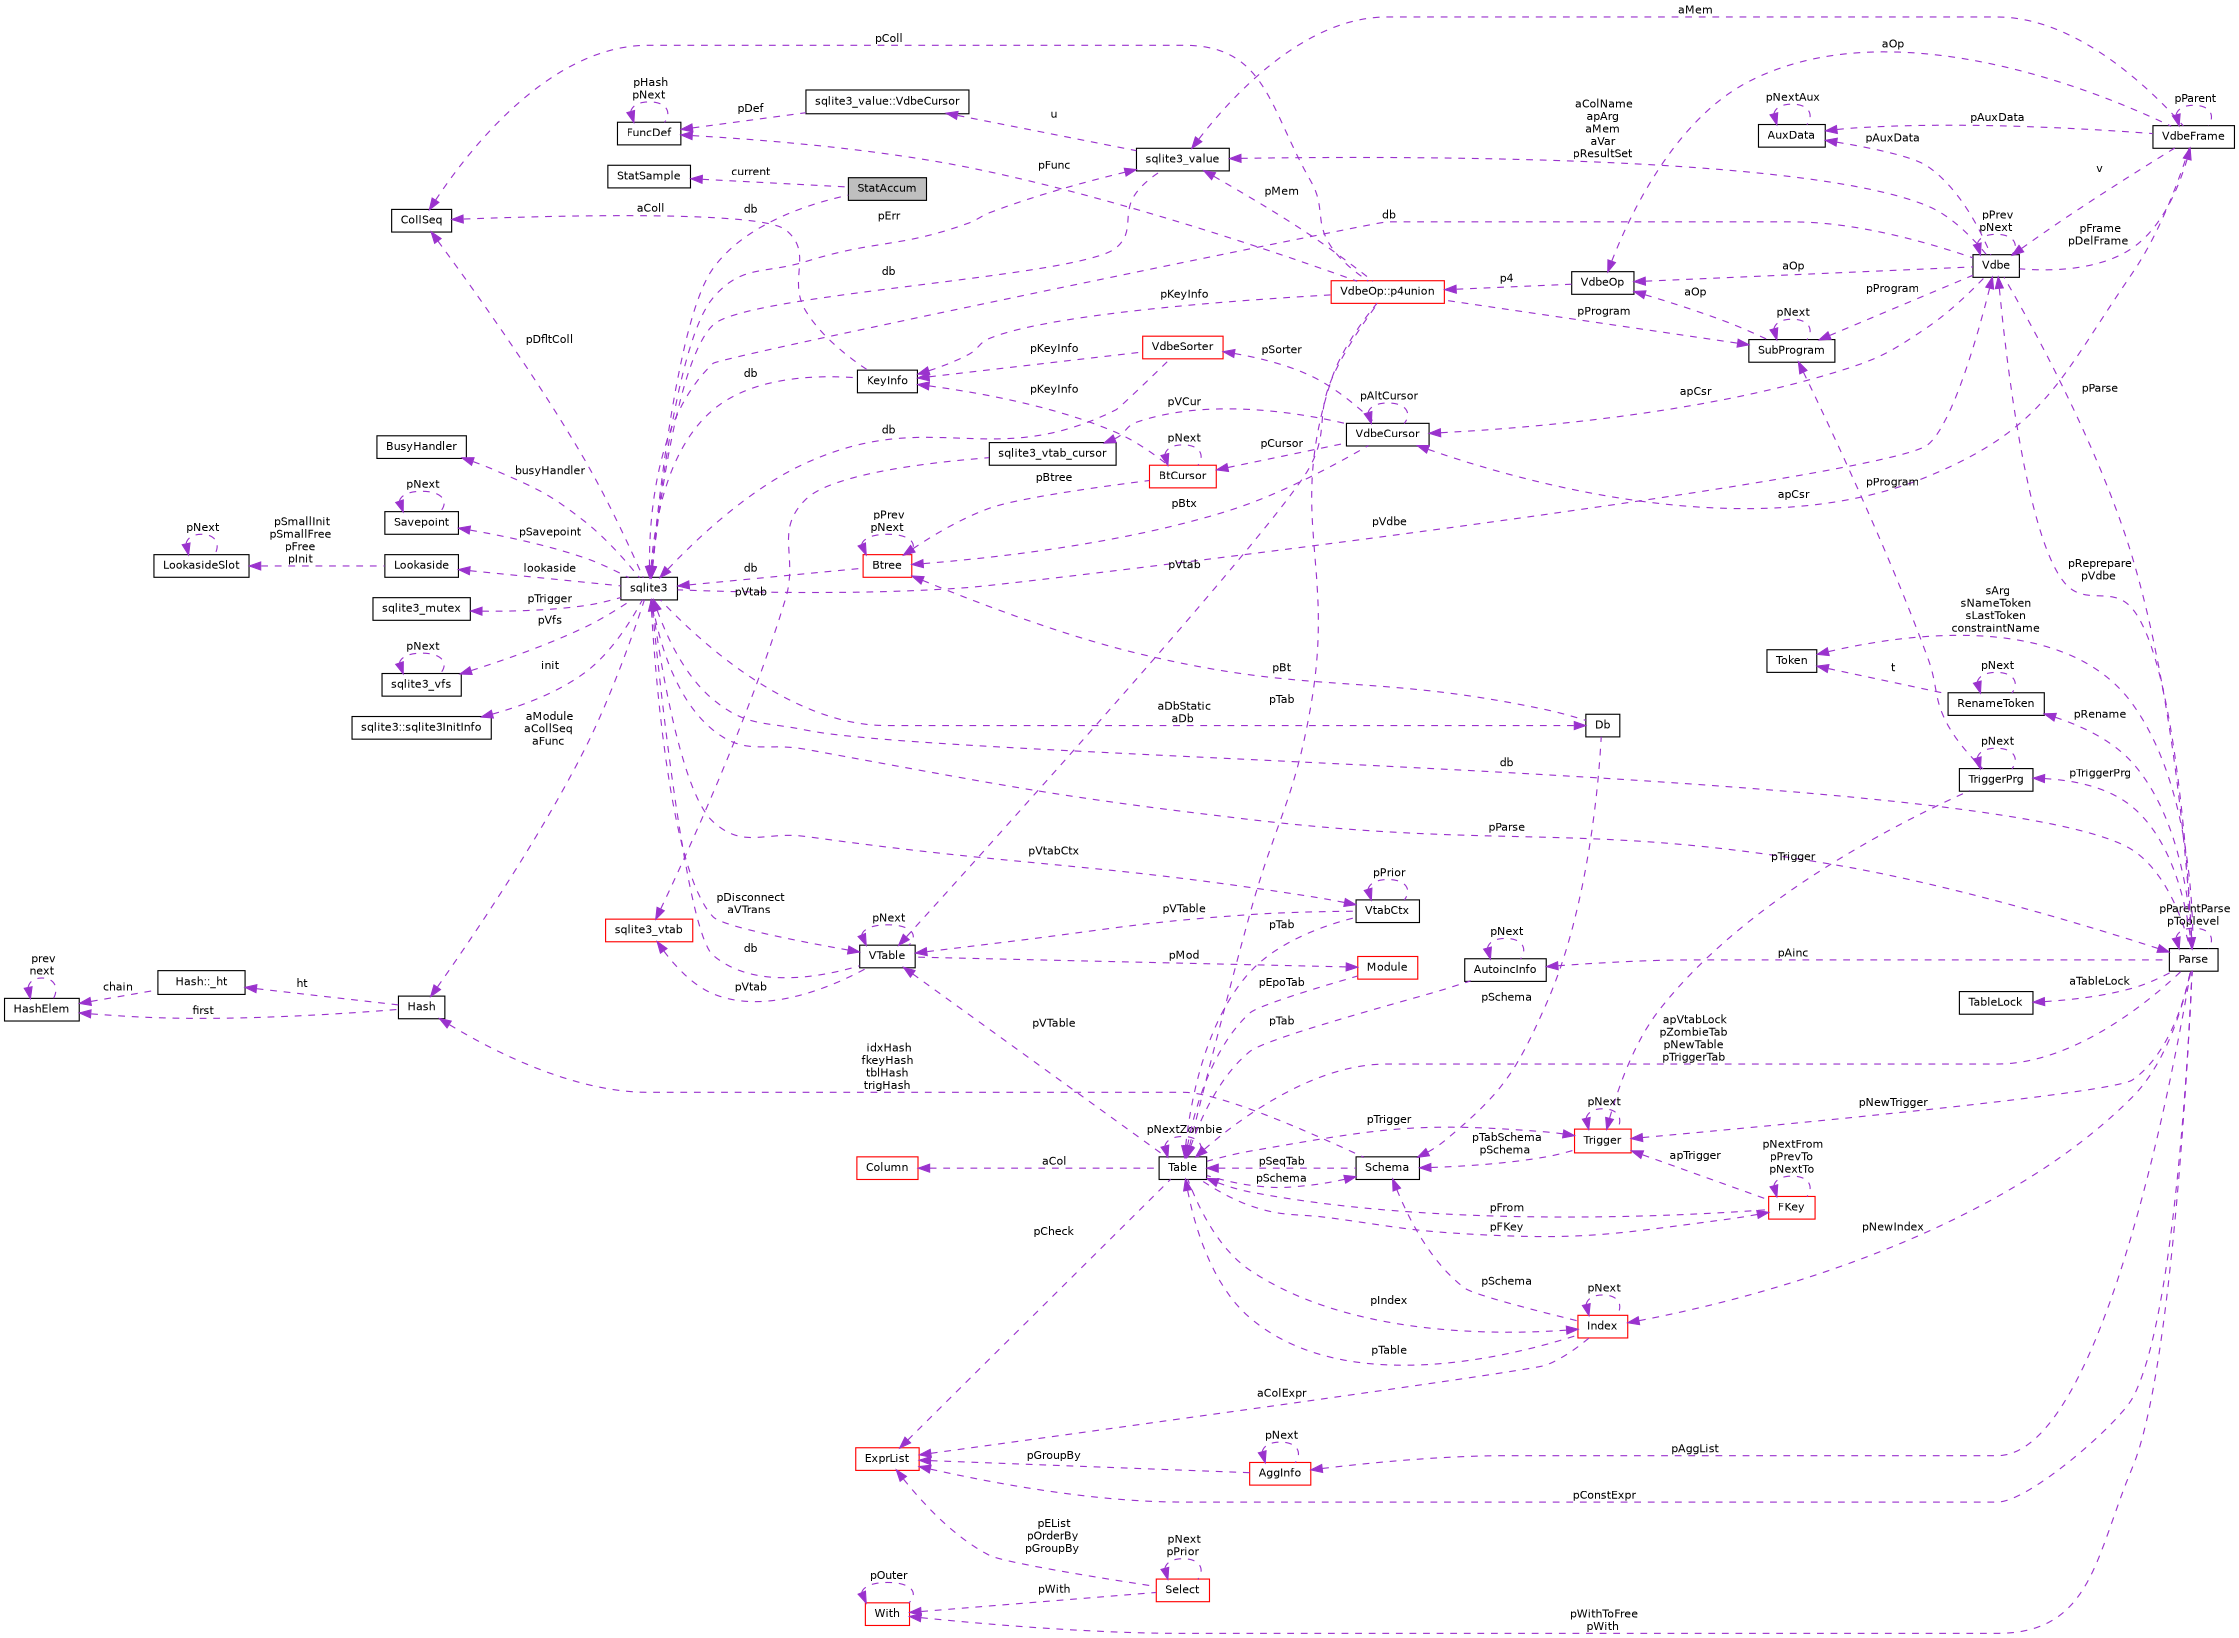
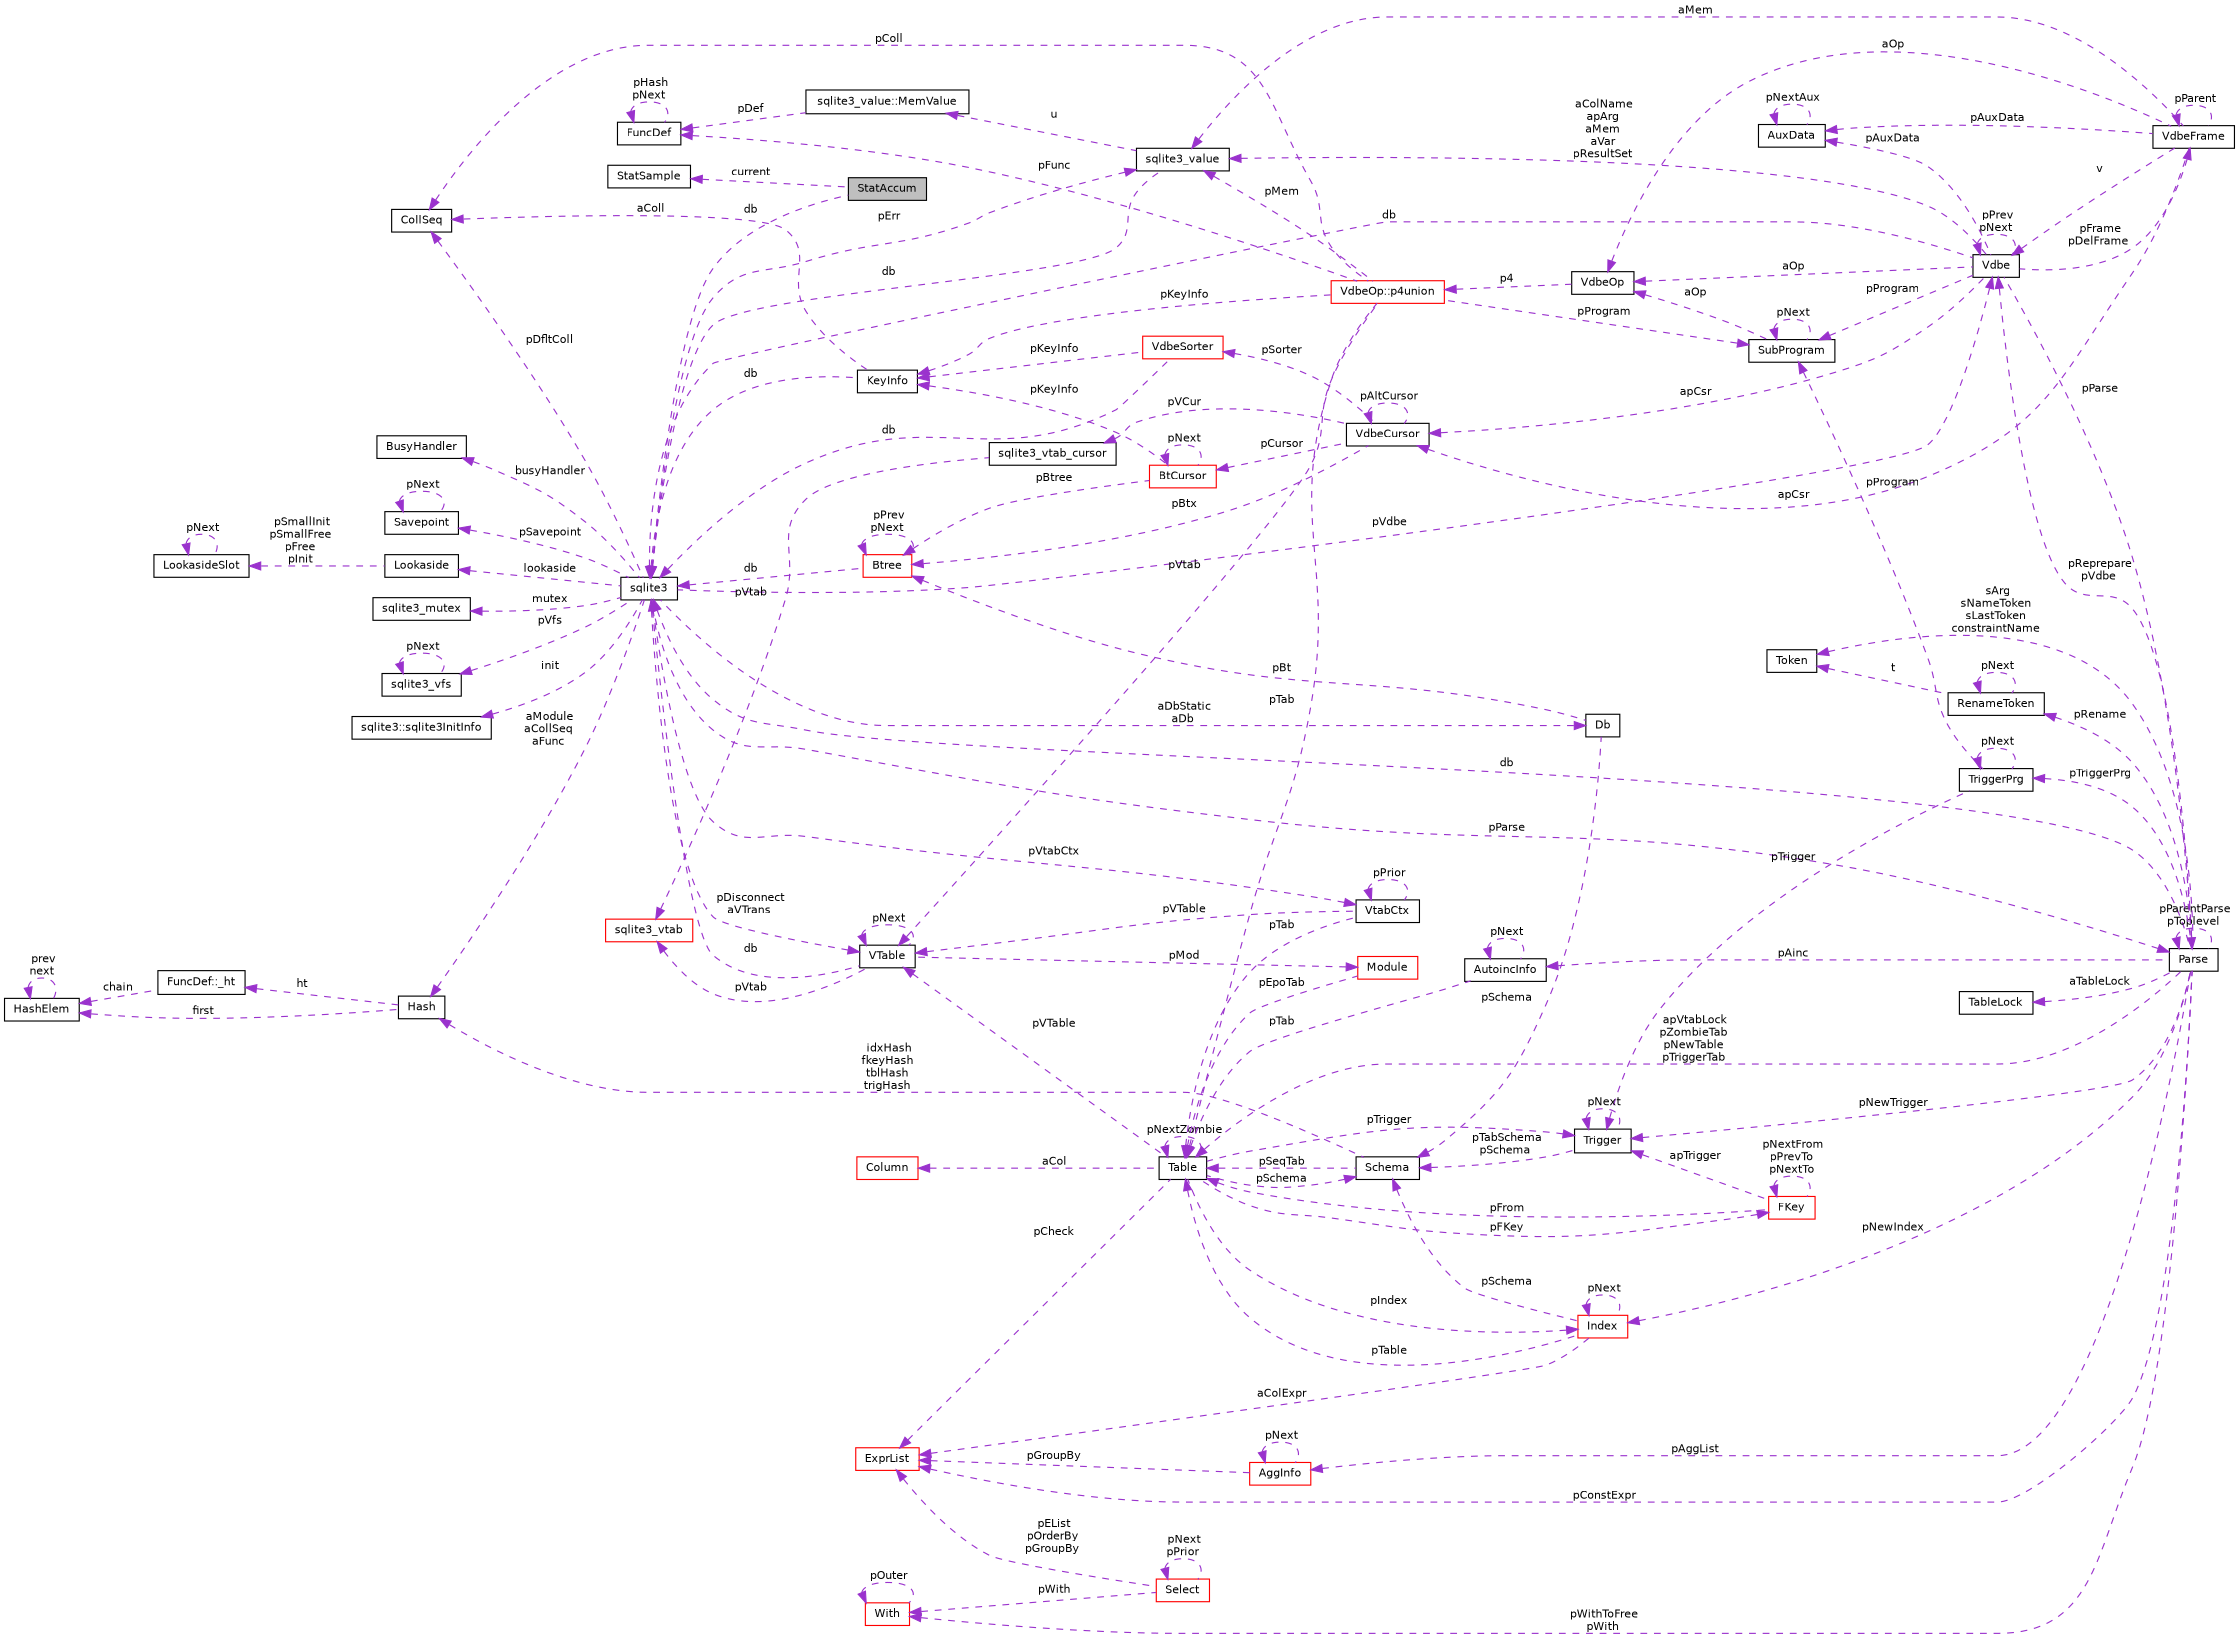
  digraph {
    rankdir=LR
    node [color=black fillcolor=white fontname=Helvetica fontsize=10 shape=record style=filled]
    edge [color=darkorchid3 dir=back fontname=Helvetica fontsize=10 labelfontname=Helvetica labelfontsize=10 style=dashed]
    n1 [fillcolor=grey75 fontcolor=black height=0.2 label=StatAccum width=0.4]
    n2 [height=0.2 label=sqlite3 width=0.4]
    n3 [height=0.2 label=Vdbe width=0.4]
    n4 [height=0.2 label=sqlite3_value width=0.4]
    n5 [height=0.2 label=KeyInfo width=0.4]
    n6 [color=red height=0.2 label=Btree width=0.4]
    n7 [color=red height=0.2 label=VdbeSorter width=0.4]
    n8 [height=0.2 label=VTable width=0.4]
    n9 [height=0.2 label=Parse width=0.4]
    n10 [height=0.2 label=VdbeFrame width=0.4]
    n11 [color=red height=0.2 label="VdbeOp::p4union" width=0.4]
    n12 [color=red height=0.2 label=BtCursor width=0.4]
    n13 [height=0.2 label=VdbeCursor width=0.4]
    n14 [height=0.2 label=Db width=0.4]
    n15 [height=0.2 label=Table width=0.4]
    n16 [height=0.2 label=VtabCtx width=0.4]
    n17 [height=0.2 label=VdbeOp width=0.4]
-   n18 [height=0.2 label="sqlite3_value::VdbeCursor" width=0.4]
+   n18 [height=0.2 label="sqlite3_value::MemValue" width=0.4]
    n19 [height=0.2 label=FuncDef width=0.4]
    n20 [height=0.2 label=AuxData width=0.4]
    n21 [height=0.2 label=CollSeq width=0.4]
    n22 [height=0.2 label=sqlite3_vtab_cursor width=0.4]
    n23 [color=red height=0.2 label=sqlite3_vtab width=0.4]
    n24 [height=0.2 label=SubProgram width=0.4]
    n25 [height=0.2 label=TriggerPrg width=0.4]
    n26 [color=red height=0.2 label=Module width=0.4]
    n27 [height=0.2 label=Schema width=0.4]
    n28 [color=red height=0.2 label=FKey width=0.4]
    n29 [color=red height=0.2 label=Index width=0.4]
    n30 [height=0.2 label=AutoincInfo width=0.4]
-   n31 [color=red height=0.2 label=Trigger width=0.4]
+   n31 [height=0.2 label=Trigger width=0.4]
    n32 [height=0.2 label=Hash width=0.4]
-   n33 [height=0.2 label="Hash::_ht" width=0.4]
+   n33 [height=0.2 label="FuncDef::_ht" width=0.4]
    n34 [height=0.2 label=HashElem width=0.4]
    n35 [color=red height=0.2 label=Column width=0.4]
    n36 [color=red height=0.2 label=Select width=0.4]
    n37 [color=red height=0.2 label=With width=0.4]
    n38 [color=red height=0.2 label=ExprList width=0.4]
    n39 [color=red height=0.2 label=AggInfo width=0.4]
    n40 [height=0.2 label=TableLock width=0.4]
    n41 [height=0.2 label=Token width=0.4]
    n42 [height=0.2 label=RenameToken width=0.4]
    n43 [height=0.2 label=Savepoint width=0.4]
    n44 [height=0.2 label=Lookaside width=0.4]
    n45 [height=0.2 label=LookasideSlot width=0.4]
    n46 [height=0.2 label=sqlite3_mutex width=0.4]
    n47 [height=0.2 label=sqlite3_vfs width=0.4]
    n48 [height=0.2 label="sqlite3::sqlite3InitInfo" width=0.4]
    n49 [height=0.2 label=BusyHandler width=0.4]
    n50 [height=0.2 label=StatSample width=0.4]
    n2 -> n1 [label=" db"]
    n2 -> n3 [label=" db"]
    n2 -> n4 [label=" db"]
    n2 -> n5 [label=" db"]
    n2 -> n6 [label=" db"]
    n2 -> n7 [label=" db"]
    n2 -> n8 [label=" db"]
    n2 -> n9 [label=" db"]
    n3 -> n2 [label=" pVdbe"]
    n3 -> n3 [label=" pPrev\npNext"]
    n3 -> n9 [label=" pReprepare\npVdbe"]
    n3 -> n10 [label=" v"]
    n4 -> n2 [label=" pErr"]
    n4 -> n3 [label=" aColName\napArg\naMem\naVar\npResultSet"]
    n4 -> n10 [label=" aMem"]
    n4 -> n11 [label=" pMem"]
    n5 -> n7 [label=" pKeyInfo"]
    n5 -> n11 [label=" pKeyInfo"]
    n5 -> n12 [label=" pKeyInfo"]
    n6 -> n6 [label=" pPrev\npNext"]
    n6 -> n12 [label=" pBtree"]
    n6 -> n13 [label=" pBtx"]
    n6 -> n14 [label=" pBt"]
    n7 -> n13 [label=" pSorter"]
    n8 -> n2 [label=" pDisconnect\naVTrans"]
    n8 -> n8 [label=" pNext"]
    n8 -> n11 [label=" pVtab"]
    n8 -> n15 [label=" pVTable"]
    n8 -> n16 [label=" pVTable"]
    n9 -> n2 [label=" pParse"]
    n9 -> n3 [label=" pParse"]
    n9 -> n9 [label=" pParentParse\npToplevel"]
    n10 -> n3 [label=" pFrame\npDelFrame"]
    n10 -> n10 [label=" pParent"]
    n11 -> n17 [label=" p4"]
    n12 -> n12 [label=" pNext"]
    n12 -> n13 [label=" pCursor"]
    n13 -> n3 [label=" apCsr"]
    n13 -> n10 [label=" apCsr"]
    n13 -> n13 [label=" pAltCursor"]
    n14 -> n2 [label=" aDbStatic\naDb"]
    n15 -> n9 [label=" apVtabLock\npZombieTab\npNewTable\npTriggerTab"]
    n15 -> n11 [label=" pTab"]
    n15 -> n15 [label=" pNextZombie"]
    n15 -> n16 [label=" pTab"]
    n15 -> n26 [label=" pEpoTab"]
    n15 -> n27 [label=" pSeqTab"]
    n15 -> n28 [label=" pFrom"]
    n15 -> n29 [label=" pTable"]
    n15 -> n30 [label=" pTab"]
    n16 -> n2 [label=" pVtabCtx"]
    n16 -> n16 [label=" pPrior"]
    n17 -> n3 [label=" aOp"]
    n17 -> n10 [label=" aOp"]
    n17 -> n24 [label=" aOp"]
    n18 -> n4 [label=" u"]
    n19 -> n11 [label=" pFunc"]
    n19 -> n18 [label=" pDef"]
    n19 -> n19 [label=" pHash\npNext"]
    n20 -> n3 [label=" pAuxData"]
    n20 -> n10 [label=" pAuxData"]
    n20 -> n20 [label=" pNextAux"]
    n21 -> n2 [label=" pDfltColl"]
    n21 -> n5 [label=" aColl"]
    n21 -> n11 [label=" pColl"]
    n22 -> n13 [label=" pVCur"]
    n23 -> n8 [label=" pVtab"]
    n23 -> n22 [label=" pVtab"]
    n24 -> n3 [label=" pProgram"]
    n24 -> n11 [label=" pProgram"]
    n24 -> n24 [label=" pNext"]
    n24 -> n25 [label=" pProgram"]
    n25 -> n9 [label=" pTriggerPrg"]
    n25 -> n25 [label=" pNext"]
    n26 -> n8 [label=" pMod"]
    n27 -> n14 [label=" pSchema"]
    n27 -> n15 [label=" pSchema"]
    n27 -> n29 [label=" pSchema"]
    n27 -> n31 [label=" pTabSchema\npSchema"]
    n28 -> n15 [label=" pFKey"]
    n28 -> n28 [label=" pNextFrom\npPrevTo\npNextTo"]
    n29 -> n9 [label=" pNewIndex"]
    n29 -> n15 [label=" pIndex"]
    n29 -> n29 [label=" pNext"]
    n30 -> n9 [label=" pAinc"]
    n30 -> n30 [label=" pNext"]
    n31 -> n9 [label=" pNewTrigger"]
    n31 -> n15 [label=" pTrigger"]
    n31 -> n25 [label=" pTrigger"]
    n31 -> n28 [label=" apTrigger"]
    n31 -> n31 [label=" pNext"]
    n32 -> n2 [label=" aModule\naCollSeq\naFunc"]
    n32 -> n27 [label=" idxHash\nfkeyHash\ntblHash\ntrigHash"]
    n33 -> n32 [label=" ht"]
    n34 -> n32 [label=" first"]
    n34 -> n33 [label=" chain"]
    n34 -> n34 [label=" prev\nnext"]
    n35 -> n15 [label=" aCol"]
    n36 -> n36 [label=" pNext\npPrior"]
    n37 -> n9 [label=" pWithToFree\npWith"]
    n37 -> n36 [label=" pWith"]
    n37 -> n37 [label=" pOuter"]
    n38 -> n9 [label=" pConstExpr"]
    n38 -> n15 [label=" pCheck"]
    n38 -> n29 [label=" aColExpr"]
    n38 -> n36 [label=" pEList\npOrderBy\npGroupBy"]
    n38 -> n39 [label=" pGroupBy"]
    n39 -> n9 [label=" pAggList"]
    n39 -> n39 [label=" pNext"]
    n40 -> n9 [label=" aTableLock"]
    n41 -> n9 [label=" sArg\nsNameToken\nsLastToken\nconstraintName"]
    n41 -> n42 [label=" t"]
    n42 -> n9 [label=" pRename"]
    n42 -> n42 [label=" pNext"]
    n43 -> n2 [label=" pSavepoint"]
    n43 -> n43 [label=" pNext"]
    n44 -> n2 [label=" lookaside"]
    n45 -> n44 [label=" pSmallInit\npSmallFree\npFree\npInit"]
    n45 -> n45 [label=" pNext"]
-   n46 -> n2 [label=" pTrigger"]
+   n46 -> n2 [label=" mutex"]
    n47 -> n2 [label=" pVfs"]
    n47 -> n47 [label=" pNext"]
    n48 -> n2 [label=" init"]
    n49 -> n2 [label=" busyHandler"]
    n50 -> n1 [label=" current"]
  }
